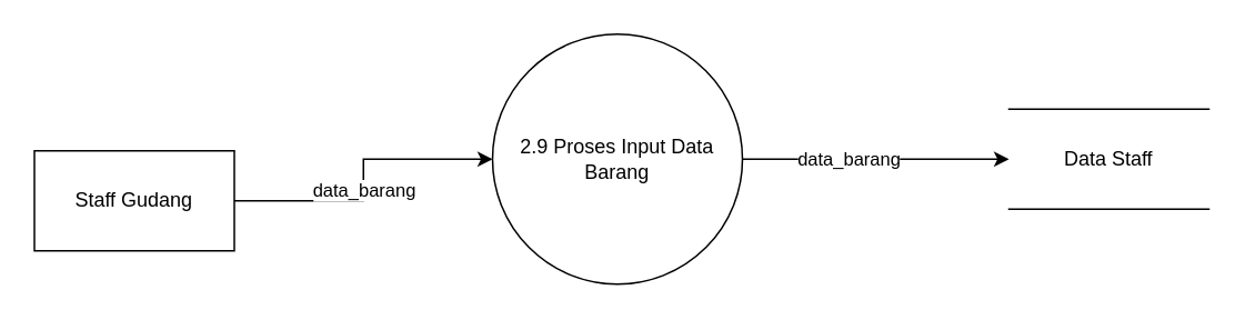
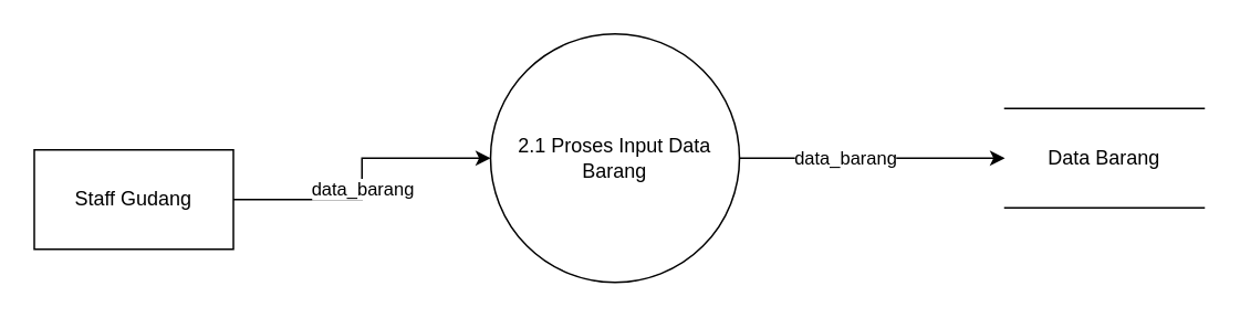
  <mxCell id="0" />
  <mxCell id="1" parent="0" />
  <mxCell id="2" style="edgeStyle=orthogonalEdgeStyle;rounded=0;orthogonalLoop=1;jettySize=auto;html=1;exitX=1;exitY=0.5;exitDx=0;exitDy=0;entryX=0;entryY=0.5;entryDx=0;entryDy=0;" edge="1" parent="1" source="4" target="5"><mxGeometry relative="1" as="geometry" /></mxCell>
  <mxCell id="3" value="data_barang" style="edgeLabel;html=1;align=center;verticalAlign=middle;resizable=0;points=[];" vertex="1" connectable="0" parent="2"><mxGeometry x="-0.212" y="1" relative="1" as="geometry"><mxPoint as="offset" /></mxGeometry></mxCell>
- <mxCell id="4" value="2.9 Proses Input Data Barang" style="ellipse;whiteSpace=wrap;html=1;aspect=fixed;" vertex="1" parent="1"><mxGeometry x="295" y="20" width="150" height="150" as="geometry" /></mxCell>
- <mxCell id="5" value="Data Staff" style="shape=partialRectangle;whiteSpace=wrap;html=1;left=0;right=0;fillColor=none;" vertex="1" parent="1"><mxGeometry x="605" y="65" width="120" height="60" as="geometry" /></mxCell>
+ <mxCell id="4" value="2.1 Proses Input Data Barang" style="ellipse;whiteSpace=wrap;html=1;aspect=fixed;" vertex="1" parent="1"><mxGeometry x="295" y="20" width="150" height="150" as="geometry" /></mxCell>
+ <mxCell id="5" value="Data Barang" style="shape=partialRectangle;whiteSpace=wrap;html=1;left=0;right=0;fillColor=none;" vertex="1" parent="1"><mxGeometry x="605" y="65" width="120" height="60" as="geometry" /></mxCell>
  <mxCell id="6" style="edgeStyle=orthogonalEdgeStyle;rounded=0;orthogonalLoop=1;jettySize=auto;html=1;exitX=1;exitY=0.5;exitDx=0;exitDy=0;entryX=0;entryY=0.5;entryDx=0;entryDy=0;" edge="1" parent="1" source="8" target="4"><mxGeometry relative="1" as="geometry" /></mxCell>
  <mxCell id="7" value="data_barang" style="edgeLabel;html=1;align=center;verticalAlign=middle;resizable=0;points=[];" vertex="1" connectable="0" parent="6"><mxGeometry x="-0.067" relative="1" as="geometry"><mxPoint as="offset" /></mxGeometry></mxCell>
  <mxCell id="8" value="Staff Gudang" style="rounded=0;whiteSpace=wrap;html=1;" vertex="1" parent="1"><mxGeometry x="20" y="90" width="120" height="60" as="geometry" /></mxCell>
